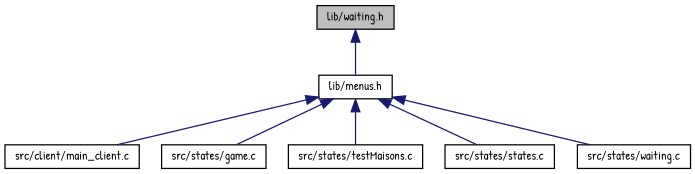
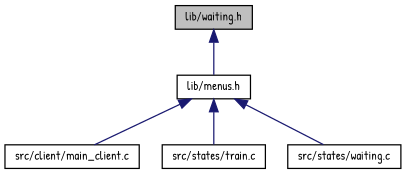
  digraph {
    fontname="Patrick Hand"
    node [color=black fillcolor=white fontname="Patrick Hand" fontsize=10 shape=record style=filled]
    edge [color=midnightblue dir=back fontname="Patrick Hand" fontsize=10 labelfontname=Helvetica labelfontsize=10 style=solid]
    n1 [fillcolor=grey75 fontcolor=black height=0.2 label="lib/waiting.h" width=0.4]
    n2 [height=0.2 label="lib/menus.h" width=0.4]
    n3 [height=0.2 label="src/client/main_client.c" width=0.4]
-   n4 [height=0.2 label="src/states/game.c" width=0.4]
-   n5 [height=0.2 label="src/states/testMaisons.c" width=0.4]
-   n6 [height=0.2 label="src/states/states.c" width=0.4]
+   n6 [height=0.2 label="src/states/train.c" width=0.4]
    n7 [height=0.2 label="src/states/waiting.c" width=0.4]
    n1 -> n2
    n2 -> n3
-   n2 -> n4
-   n2 -> n5
    n2 -> n6
    n2 -> n7
  }
